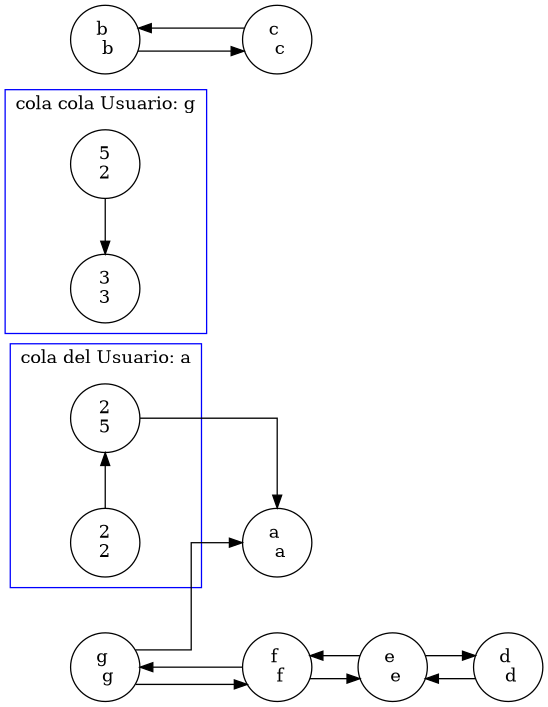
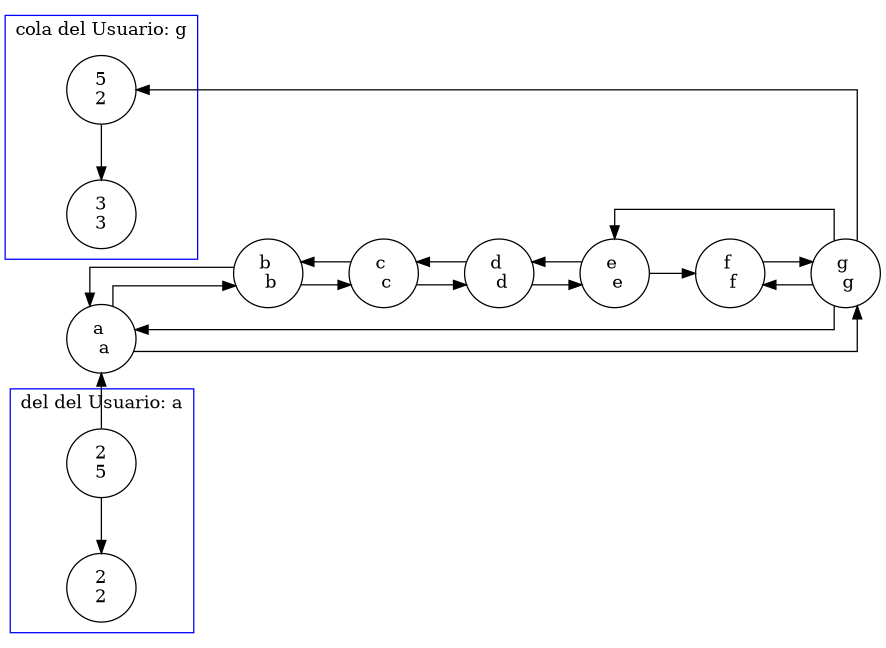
  digraph {
    nodesep=0.6
    rankdir=LR
    splines=ortho
    n1 [label="2\n5"]
    n2 [label="2\n2"]
    n3 [label="5\n2"]
    n4 [label="3\n3"]
    "a \n a"
    "b \n b"
    "g \n g"
    "c \n c"
    "f \n f"
    "d \n d"
    "e \n e"
    subgraph cluster_1 {
      color=blue
-     label="cola del Usuario: a"
+     label="del del Usuario: a"
      n1
      n2
    }
    subgraph cluster_2 {
      color=blue
-     label="cola cola Usuario: g"
+     label="cola del Usuario: g"
      n3
      n4
    }
-   n2 -> n1 [constraint=false]
+   n1 -> n2 [constraint=false]
    n1 -> "a \n a" [constraint=false]
    n3 -> n4 [constraint=false]
+   "a \n a" -> "b \n b"
+   "a \n a" -> "g \n g"
+   "b \n b" -> "a \n a"
    "b \n b" -> "c \n c"
+   "g \n g" -> n3 [constraint=false]
    "g \n g" -> "a \n a"
    "g \n g" -> "f \n f"
    "c \n c" -> "b \n b"
+   "c \n c" -> "d \n d"
    "f \n f" -> "g \n g"
-   "f \n f" -> "e \n e"
+   "g \n g" -> "e \n e"
+   "d \n d" -> "c \n c"
    "d \n d" -> "e \n e"
    "e \n e" -> "f \n f"
    "e \n e" -> "d \n d"
  }
